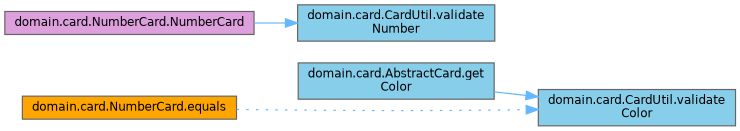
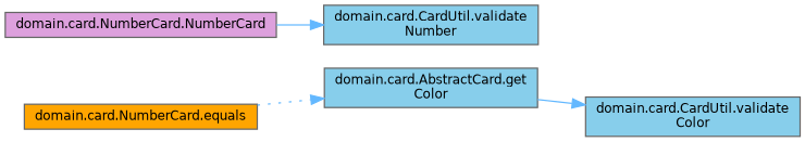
  digraph {
    rankdir=LR
    node [color=grey40 fillcolor=skyblue fontname=Helvetica fontsize=10 shape=box style=filled]
    edge [color=steelblue1 fontname=Helvetica fontsize=10 labelfontname=Helvetica labelfontsize=10 style=solid]
    n1 [color=gray40 fillcolor=orange fontcolor=black height=0.2 label="domain.card.NumberCard.equals" width=0.4]
    n2 [height=0.2 label="domain.card.AbstractCard.get\lColor" width=0.4]
    n3 [height=0.2 label="domain.card.CardUtil.validate\lColor" width=0.4]
    n4 [fillcolor=plum height=0.2 label="domain.card.NumberCard.NumberCard" width=0.4]
    n5 [height=0.2 label="domain.card.CardUtil.validate\lNumber" width=0.4]
-   n1 -> n3 [style=dotted]
+   n1 -> n2 [style=dotted]
    n2 -> n3
    n4 -> n5
  }
